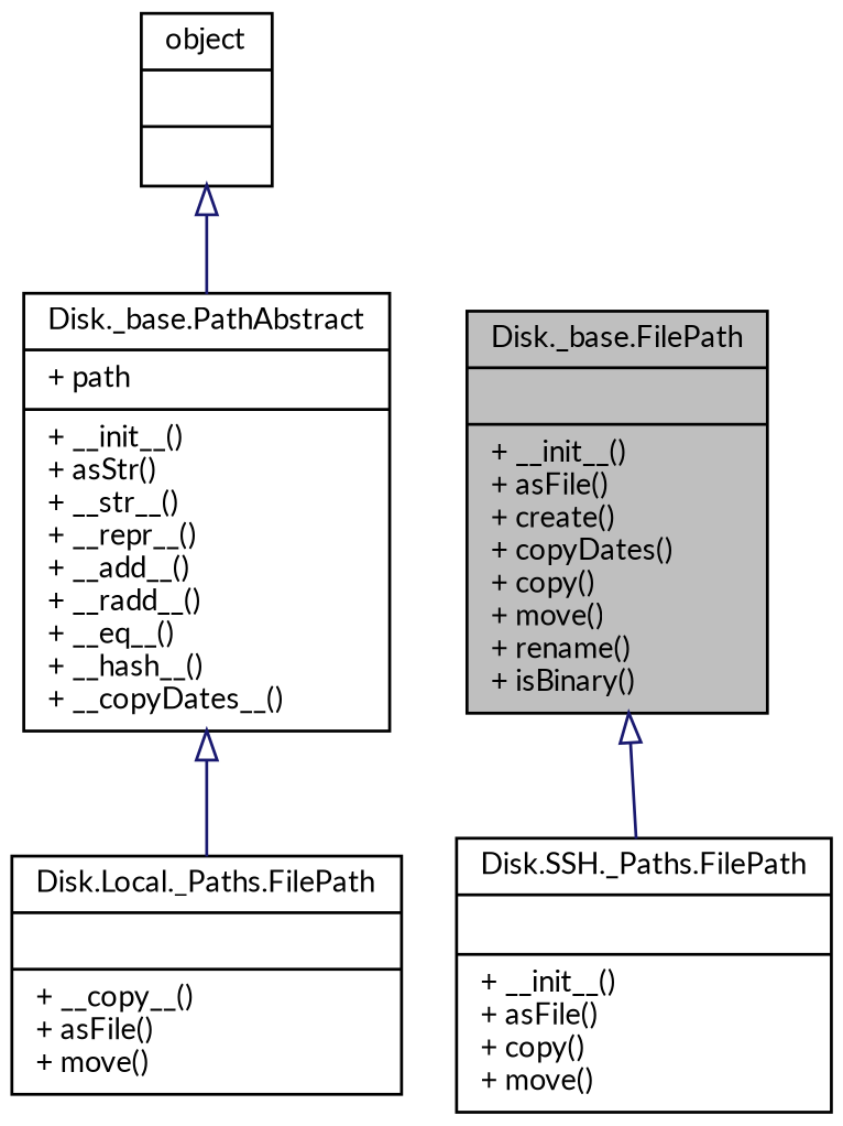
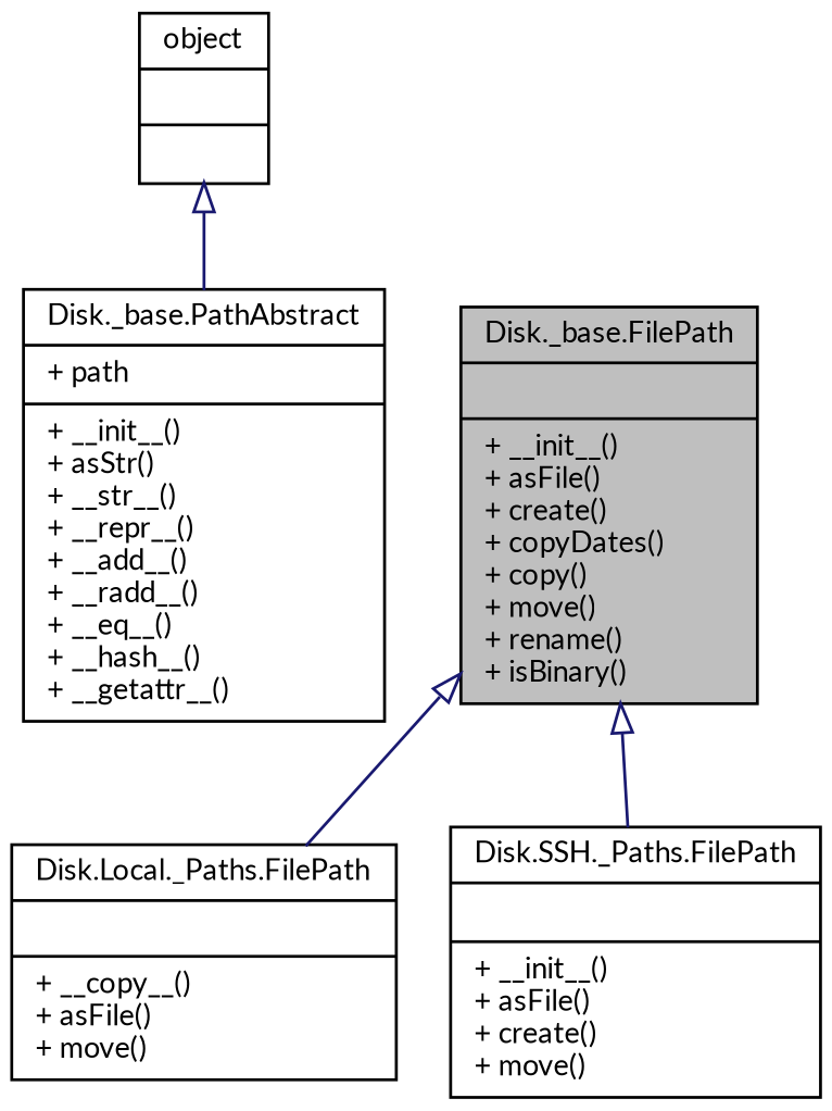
  digraph {
    fontname=Lato
    node [color=black fontname=Lato fontsize=10 shape=record]
    edge [arrowtail=onormal color=midnightblue dir=back fontname=Lato fontsize=10 labelfontname=Helvetica labelfontsize=10 style=solid]
    n1 [fillcolor=grey75 fontcolor=black height=0.2 label="{Disk._base.FilePath\n||+ __init__()\l+ asFile()\l+ create()\l+ copyDates()\l+ copy()\l+ move()\l+ rename()\l+ isBinary()\l}" style=filled width=0.4]
    n2 [height=0.2 label="{Disk.Local._Paths.FilePath\n||+ __copy__()\l+ asFile()\l+ move()\l}" width=0.4]
-   n3 [height=0.2 label="{Disk.SSH._Paths.FilePath\n||+ __init__()\l+ asFile()\l+ copy()\l+ move()\l}" width=0.4]
-   n4 [height=0.2 label="{Disk._base.PathAbstract\n|+ path\l|+ __init__()\l+ asStr()\l+ __str__()\l+ __repr__()\l+ __add__()\l+ __radd__()\l+ __eq__()\l+ __hash__()\l+ __copyDates__()\l}" width=0.4]
+   n3 [height=0.2 label="{Disk.SSH._Paths.FilePath\n||+ __init__()\l+ asFile()\l+ create()\l+ move()\l}" width=0.4]
+   n4 [height=0.2 label="{Disk._base.PathAbstract\n|+ path\l|+ __init__()\l+ asStr()\l+ __str__()\l+ __repr__()\l+ __add__()\l+ __radd__()\l+ __eq__()\l+ __hash__()\l+ __getattr__()\l}" width=0.4]
    n5 [height=0.2 label="{object\n||}" width=0.4]
-   n4 -> n2
+   n1 -> n2
    n1 -> n3
    n5 -> n4
  }
